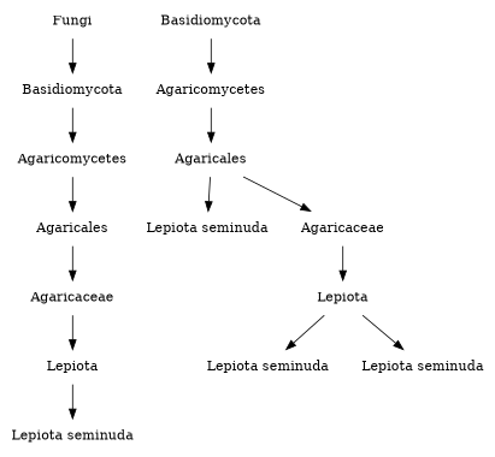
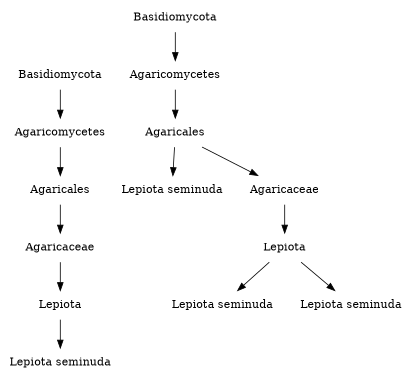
  digraph {
    node [shape=plaintext color=gray40]
-   n1 [label=Fungi color=darkorange]
    n2 [label=Basidiomycota]
    n3 [label=Agaricomycetes]
    n4 [label=Agaricales]
    n5 [label=Agaricaceae]
    n6 [label=Lepiota color=darkorange]
    n7 [label="Lepiota seminuda" color=darkorange]
    n8 [label=Basidiomycota color=darkorange]
    n9 [label=Agaricomycetes color=darkorange]
    n10 [label=Agaricales color=darkorange]
    n11 [label="Lepiota seminuda" color=darkorange]
    n12 [label=Agaricaceae]
    n13 [label=Lepiota]
    n14 [label="Lepiota seminuda"]
    n15 [label="Lepiota seminuda"]
-   n1 -> n2
    n2 -> n3
    n3 -> n4
    n4 -> n5
    n5 -> n6
    n6 -> n7
    n8 -> n9
    n9 -> n10
    n10 -> n11
    n10 -> n12
    n12 -> n13
    n13 -> n14
    n13 -> n15
  }
